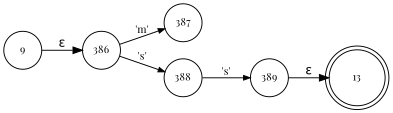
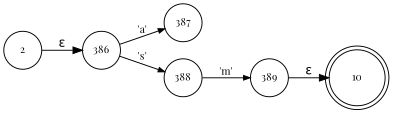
  digraph {
    fontname="Playfair Display"
    rankdir=LR
    node [fixedsize=true fontname="Playfair Display" fontsize=11 shape=circle peripheries=1]
    edge [arrowhead=normal arrowsize=.7 fontname="Playfair Display" fontsize=11]
-   n1 [label=13 shape=doublecircle width=.6 peripheries=""]
+   n1 [label=10 shape=doublecircle width=.6 peripheries=""]
    n2 [label=386 width=.55]
    n3 [label=387 width=.55]
    n4 [label=388 width=.55]
    n5 [label=389 width=.55]
-   n6 [label=9 width=.55]
-   n2 -> n3 [label="'m'"]
+   n6 [label=2 width=.55]
+   n2 -> n3 [label="'a'"]
    n2 -> n4 [label="'s'"]
-   n4 -> n5 [label="'s'"]
+   n4 -> n5 [label="'m'"]
    n5 -> n1 [label="&epsilon;" arrowhead="" arrowsize="" fontsize=""]
    n6 -> n2 [label="&epsilon;" arrowhead="" arrowsize="" fontsize=""]
  }
